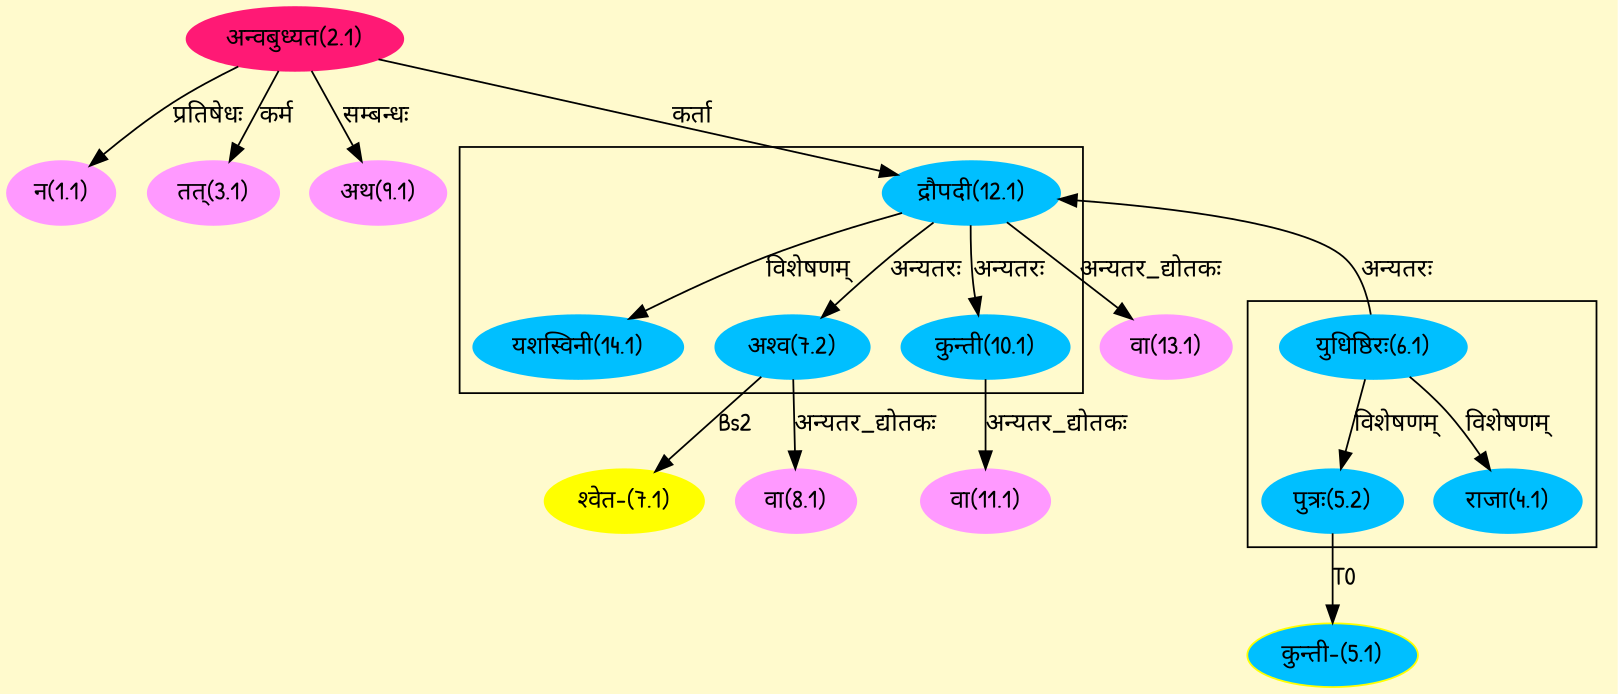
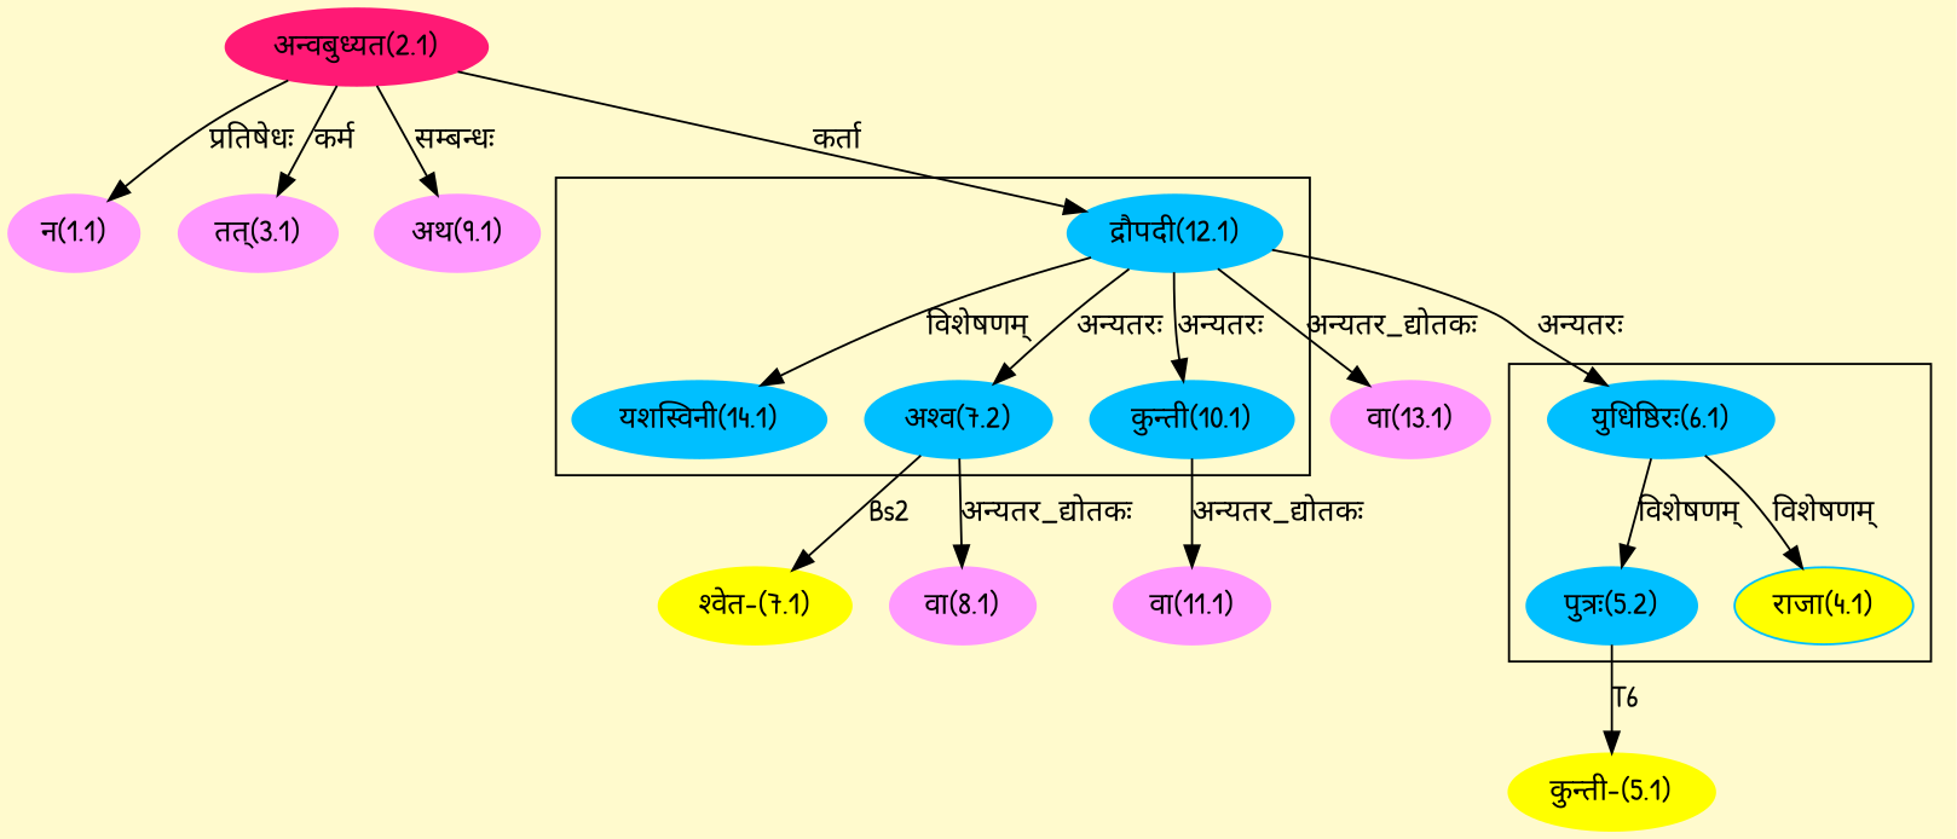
  digraph {
    bgcolor=lemonchiffon1
    compound=true
    fontname="Patrick Hand"
    rankdir=BT
    node [color="#00BFFF" fontname="Patrick Hand" style=filled]
    edge [dir=back fontname="Patrick Hand"]
-   n1 [label="राजा(4.1)"]
+   n1 [label="राजा(4.1)" fillcolor="#FFFF00"]
    n2 [label="युधिष्ठिरः(6.1)"]
    n3 [label="पुत्रः(5.2)"]
    n4 [label="द्रौपदी(12.1)"]
    n5 [label="अश्व(7.2)"]
    n6 [label="कुन्ती(10.1)"]
    n7 [label="यशस्विनी(14.1)"]
    n8 [color="#FF1975" label="अन्वबुध्यत(2.1)"]
    n9 [color="#FF99FF" label="न(1.1)"]
    n10 [color="#FF99FF" label="तत्(3.1)"]
-   n11 [color="#FFFF00" label="कुन्ती-(5.1)" fillcolor="#00BFFF"]
+   n11 [color="#FFFF00" label="कुन्ती-(5.1)"]
    n12 [color="#FFFF00" label="श्वेत-(7.1)"]
    n13 [color="#FF99FF" label="वा(8.1)"]
    n14 [color="#FF99FF" label="अथ(9.1)"]
    n15 [color="#FF99FF" label="वा(11.1)"]
    n16 [color="#FF99FF" label="वा(13.1)"]
    subgraph cluster_1 {
      n1
      n2
      n3
    }
    subgraph cluster_2 {
      n4
      n5
      n6
      n7
    }
    n1 -> n2 [label="विशेषणम्"]
-   n4 -> n2 [label="अन्यतरः"]
+   n2 -> n4 [label="अन्यतरः"]
    n3 -> n2 [label="विशेषणम्"]
    n4 -> n8 [label="कर्ता"]
    n5 -> n4 [label="अन्यतरः"]
    n6 -> n4 [label="अन्यतरः"]
    n7 -> n4 [label="विशेषणम्"]
    n9 -> n8 [label="प्रतिषेधः"]
    n10 -> n8 [label="कर्म"]
-   n11 -> n3 [label=T0]
+   n11 -> n3 [label=T6]
    n12 -> n5 [label=Bs2]
    n13 -> n5 [label="अन्यतर_द्योतकः"]
    n14 -> n8 [label="सम्बन्धः"]
    n15 -> n6 [label="अन्यतर_द्योतकः"]
    n16 -> n4 [label="अन्यतर_द्योतकः"]
  }
